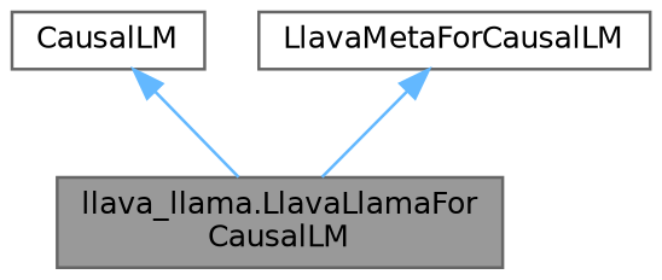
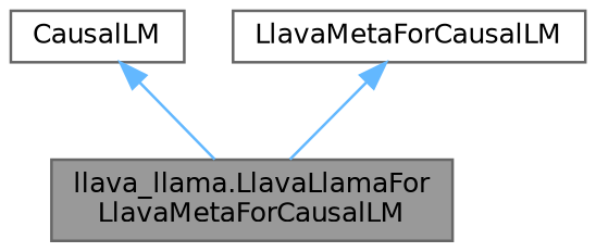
  digraph {
    node [color=gray40 fillcolor=white fontname=Helvetica fontsize=10 shape=box style=filled]
    edge [color=steelblue1 dir=back fontname=Helvetica fontsize=10 labelfontname=Helvetica labelfontsize=10 style=solid]
-   n1 [fillcolor=grey60 fontcolor=black height=0.2 label="llava_llama.LlavaLlamaFor\lCausalLM" width=0.4]
+   n1 [fillcolor=grey60 fontcolor=black height=0.2 label="llava_llama.LlavaLlamaFor\lLlavaMetaForCausalLM" width=0.4]
    n2 [height=0.2 label=CausalLM width=0.4]
    n3 [height=0.2 label=LlavaMetaForCausalLM width=0.4]
    n2 -> n1
    n3 -> n1
  }
